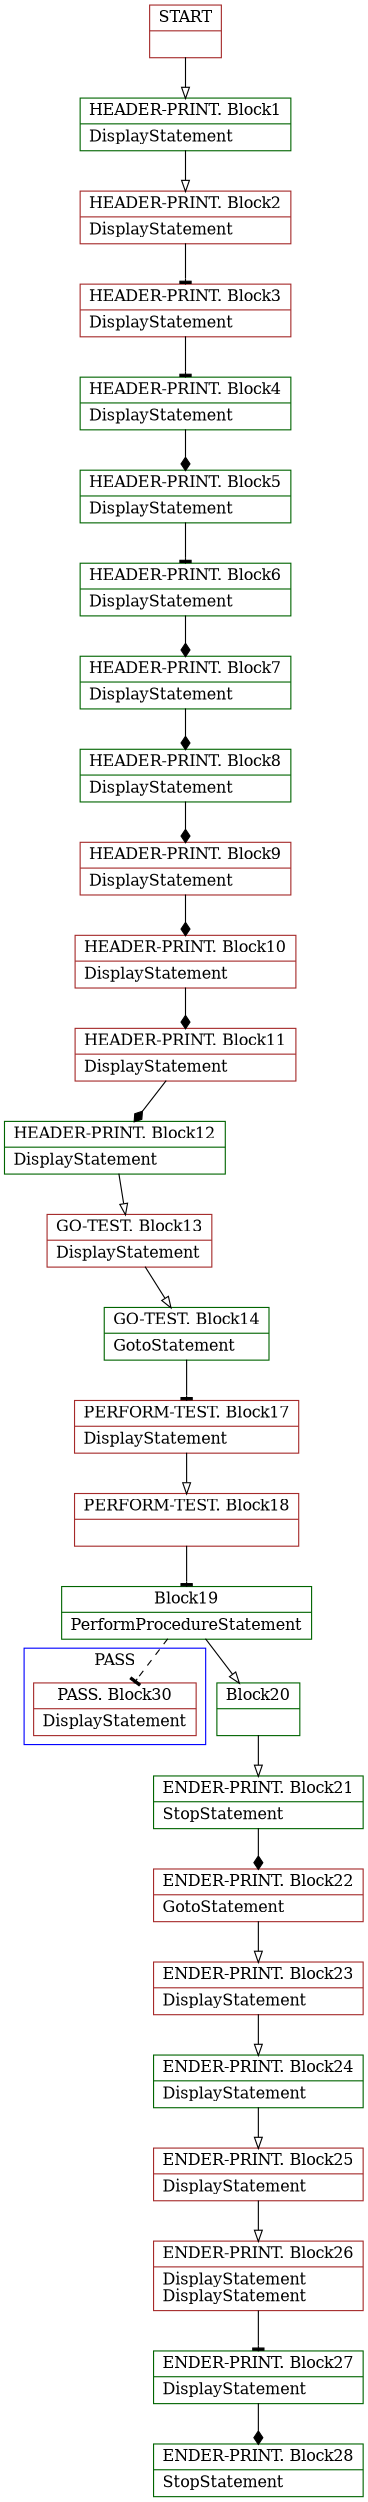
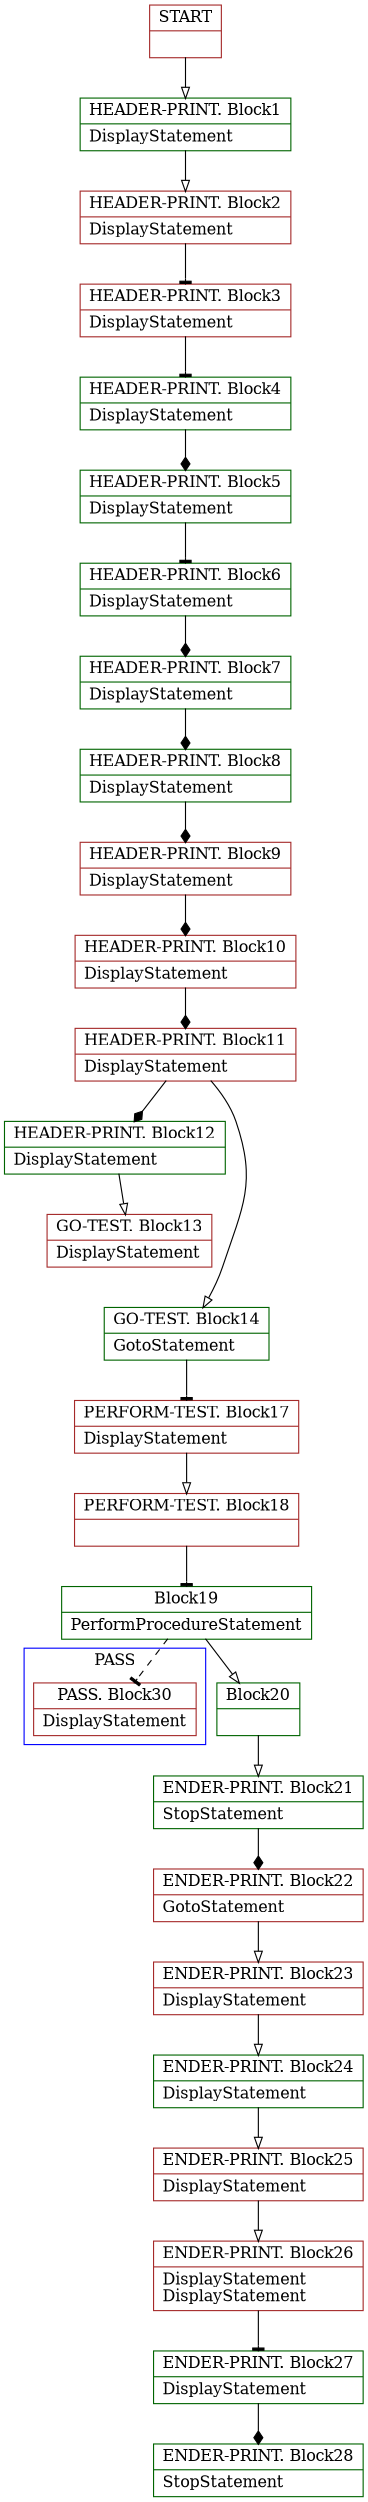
  digraph {
    compound=true
    node [color=brown shape=record]
    edge [arrowhead=onormal arrowtail=empty]
    n1 [label="{PASS. Block30|DisplayStatement\l}"]
    n2 [label="{START|}"]
    n3 [color=darkgreen label="{HEADER-PRINT. Block1|DisplayStatement\l}"]
    n4 [label="{HEADER-PRINT. Block2|DisplayStatement\l}"]
    n5 [label="{HEADER-PRINT. Block3|DisplayStatement\l}"]
    n6 [color=darkgreen label="{HEADER-PRINT. Block4|DisplayStatement\l}"]
    n7 [color=darkgreen label="{HEADER-PRINT. Block5|DisplayStatement\l}"]
    n8 [color=darkgreen label="{HEADER-PRINT. Block6|DisplayStatement\l}"]
    n9 [color=darkgreen label="{HEADER-PRINT. Block7|DisplayStatement\l}"]
    n10 [color=darkgreen label="{HEADER-PRINT. Block8|DisplayStatement\l}"]
    n11 [label="{HEADER-PRINT. Block9|DisplayStatement\l}"]
    n12 [label="{HEADER-PRINT. Block10|DisplayStatement\l}"]
    n13 [label="{HEADER-PRINT. Block11|DisplayStatement\l}"]
    n14 [color=darkgreen label="{HEADER-PRINT. Block12|DisplayStatement\l}"]
    n15 [label="{GO-TEST. Block13|DisplayStatement\l}"]
    n16 [color=darkgreen label="{GO-TEST. Block14|GotoStatement\l}"]
    n17 [label="{PERFORM-TEST. Block17|DisplayStatement\l}"]
    n18 [label="{PERFORM-TEST. Block18|}"]
    n19 [color=darkgreen label="{Block19|PerformProcedureStatement\l}"]
    n20 [color=darkgreen label="{Block20|}"]
    n21 [color=darkgreen label="{ENDER-PRINT. Block21|StopStatement\l}"]
    n22 [label="{ENDER-PRINT. Block22|GotoStatement\l}"]
    n23 [label="{ENDER-PRINT. Block23|DisplayStatement\l}"]
    n24 [color=darkgreen label="{ENDER-PRINT. Block24|DisplayStatement\l}"]
    n25 [label="{ENDER-PRINT. Block25|DisplayStatement\l}"]
    n26 [label="{ENDER-PRINT. Block26|DisplayStatement\lDisplayStatement\l}"]
    n27 [color=darkgreen label="{ENDER-PRINT. Block27|DisplayStatement\l}"]
    n28 [color=darkgreen label="{ENDER-PRINT. Block28|StopStatement\l}"]
    subgraph cluster_1 {
      color=blue
      label=PASS
      n1
    }
    n2 -> n3
    n3 -> n4
    n4 -> n5 [arrowhead=tee]
    n5 -> n6 [arrowhead=tee]
    n6 -> n7 [arrowhead=diamond]
    n7 -> n8 [arrowhead=tee]
    n8 -> n9 [arrowhead=diamond]
    n9 -> n10 [arrowhead=diamond]
    n10 -> n11 [arrowhead=diamond]
    n11 -> n12 [arrowhead=diamond]
    n12 -> n13 [arrowhead=diamond]
    n13 -> n14 [arrowhead=diamond]
    n14 -> n15
-   n15 -> n16
+   n13 -> n16
    n16 -> n17 [arrowhead=tee]
    n17 -> n18
    n18 -> n19 [arrowhead=tee]
    n19 -> n1 [arrowhead=tee style=dashed]
    n19 -> n20
    n20 -> n21
    n21 -> n22 [arrowhead=diamond]
    n22 -> n23
    n23 -> n24
    n24 -> n25
    n25 -> n26
    n26 -> n27 [arrowhead=tee]
    n27 -> n28 [arrowhead=diamond]
  }
